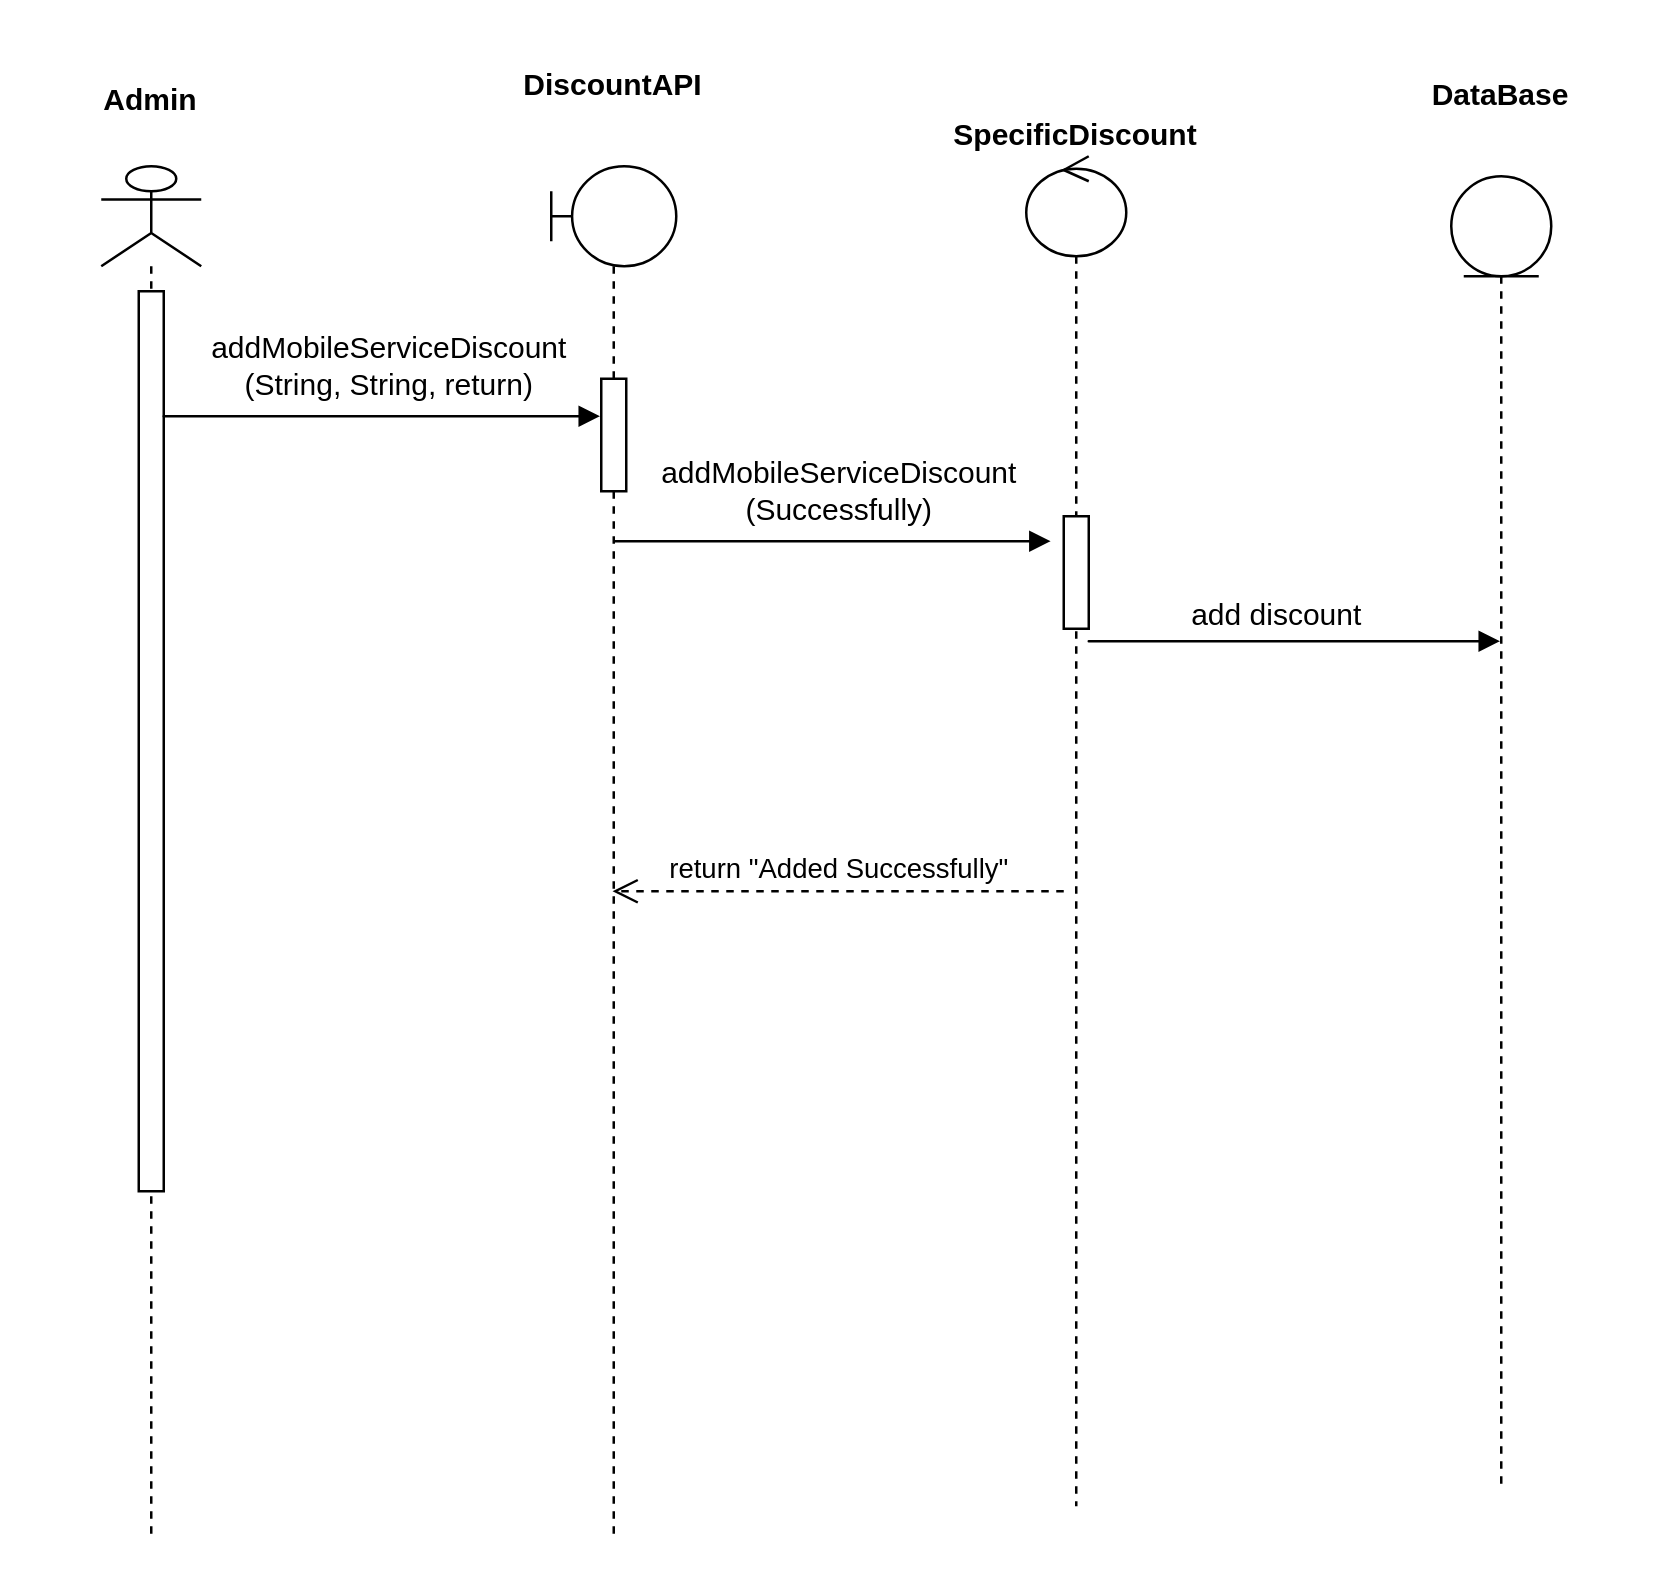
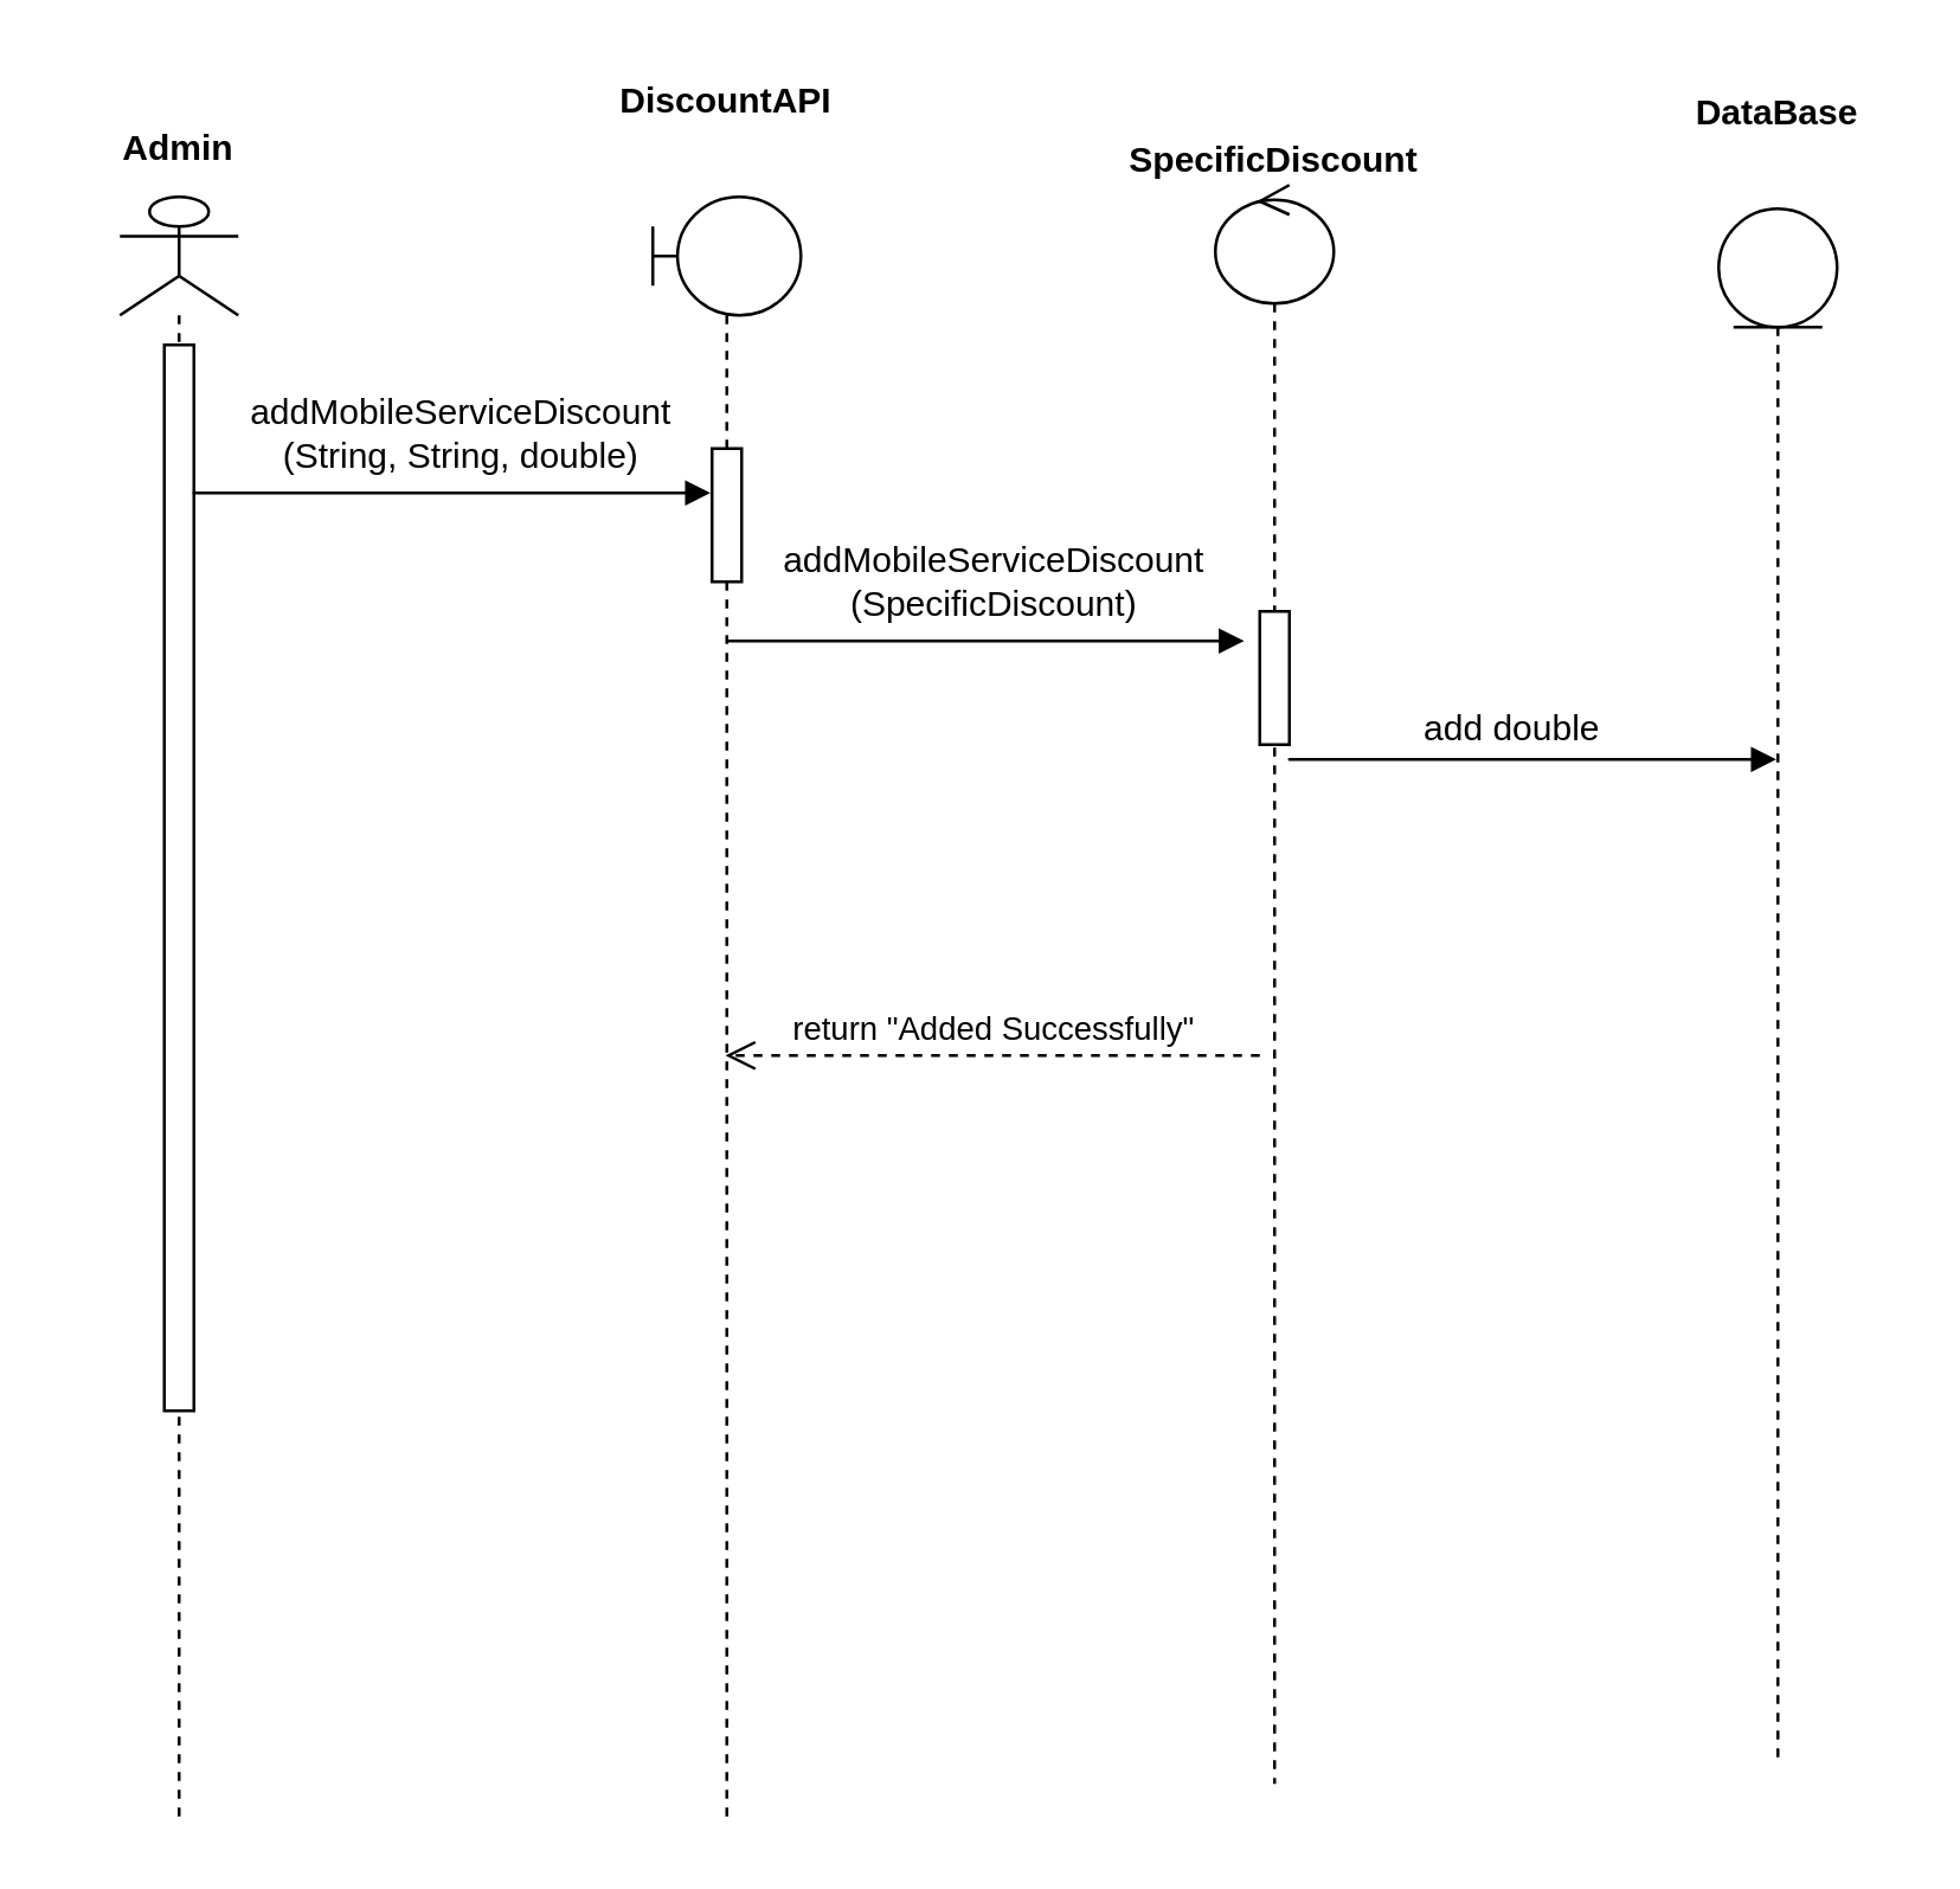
  <mxCell id="0" />
  <mxCell id="1" parent="0" />
  <mxCell id="2" value="" style="shape=umlLifeline;participant=umlActor;perimeter=lifelinePerimeter;whiteSpace=wrap;html=1;container=1;collapsible=0;recursiveResize=0;verticalAlign=top;spacingTop=36;outlineConnect=0;" parent="1" vertex="1"><mxGeometry x="40" y="66" width="40" height="550" as="geometry" /></mxCell>
  <mxCell id="3" value="" style="html=1;points=[];perimeter=orthogonalPerimeter;" parent="2" vertex="1"><mxGeometry x="15" y="50" width="10" height="360" as="geometry" /></mxCell>
- <mxCell id="4" value="Admin" style="text;align=center;fontStyle=1;verticalAlign=middle;spacingLeft=3;spacingRight=3;strokeColor=none;rotatable=0;points=[[0,0.5],[1,0.5]];portConstraint=eastwest;" parent="1" vertex="1"><mxGeometry x="20" y="26" width="80" height="26" as="geometry" /></mxCell>
+ <mxCell id="4" value="Admin" style="text;align=center;fontStyle=1;verticalAlign=middle;spacingLeft=3;spacingRight=3;strokeColor=none;rotatable=0;points=[[0,0.5],[1,0.5]];portConstraint=eastwest;" parent="1" vertex="1"><mxGeometry x="20" y="36" width="80" height="26" as="geometry" /></mxCell>
  <mxCell id="5" value="" style="shape=umlLifeline;participant=umlBoundary;perimeter=lifelinePerimeter;whiteSpace=wrap;html=1;container=1;collapsible=0;recursiveResize=0;verticalAlign=top;spacingTop=36;outlineConnect=0;" parent="1" vertex="1"><mxGeometry x="220" y="66" width="50" height="550" as="geometry" /></mxCell>
  <mxCell id="6" value="" style="html=1;points=[];perimeter=orthogonalPerimeter;" parent="5" vertex="1"><mxGeometry x="20" y="85" width="10" height="45" as="geometry" /></mxCell>
  <mxCell id="7" value="DiscountAPI" style="text;align=center;fontStyle=1;verticalAlign=middle;spacingLeft=3;spacingRight=3;strokeColor=none;rotatable=0;points=[[0,0.5],[1,0.5]];portConstraint=eastwest;" parent="1" vertex="1"><mxGeometry x="205" y="20" width="80" height="26" as="geometry" /></mxCell>
  <mxCell id="8" value="" style="shape=umlLifeline;participant=umlControl;perimeter=lifelinePerimeter;whiteSpace=wrap;html=1;container=1;collapsible=0;recursiveResize=0;verticalAlign=top;spacingTop=36;outlineConnect=0;" parent="1" vertex="1"><mxGeometry x="410" y="62" width="40" height="540" as="geometry" /></mxCell>
  <mxCell id="9" value="" style="html=1;points=[];perimeter=orthogonalPerimeter;" parent="8" vertex="1"><mxGeometry x="15" y="144" width="10" height="45" as="geometry" /></mxCell>
  <mxCell id="10" value="return &quot;Added Successfully&quot;" style="html=1;verticalAlign=bottom;endArrow=open;dashed=1;endSize=8;rounded=0;" parent="8" target="5" edge="1"><mxGeometry relative="1" as="geometry"><mxPoint x="15" y="294" as="sourcePoint" /><mxPoint x="-65" y="294" as="targetPoint" /></mxGeometry></mxCell>
  <mxCell id="11" value="SpecificDiscount" style="text;align=center;fontStyle=1;verticalAlign=middle;spacingLeft=3;spacingRight=3;strokeColor=none;rotatable=0;points=[[0,0.5],[1,0.5]];portConstraint=eastwest;" parent="1" vertex="1"><mxGeometry x="390" y="40" width="80" height="26" as="geometry" /></mxCell>
  <mxCell id="12" value="" style="shape=umlLifeline;participant=umlEntity;perimeter=lifelinePerimeter;whiteSpace=wrap;html=1;container=1;collapsible=0;recursiveResize=0;verticalAlign=top;spacingTop=36;outlineConnect=0;" parent="1" vertex="1"><mxGeometry x="580" y="70" width="40" height="524" as="geometry" /></mxCell>
  <mxCell id="13" value="DataBase" style="text;align=center;fontStyle=1;verticalAlign=middle;spacingLeft=3;spacingRight=3;strokeColor=none;rotatable=0;points=[[0,0.5],[1,0.5]];portConstraint=eastwest;" parent="1" vertex="1"><mxGeometry x="560" y="24" width="80" height="26" as="geometry" /></mxCell>
  <mxCell id="14" value="" style="verticalAlign=bottom;endArrow=block;shadow=0;strokeWidth=1;" parent="1" edge="1"><mxGeometry relative="1" as="geometry"><mxPoint x="170" y="166" as="sourcePoint" /><mxPoint x="239.5" y="166" as="targetPoint" /><Array as="points"><mxPoint x="60" y="166" /></Array></mxGeometry></mxCell>
  <mxCell id="15" value="" style="verticalAlign=bottom;endArrow=block;shadow=0;strokeWidth=1;" parent="1" edge="1"><mxGeometry relative="1" as="geometry"><mxPoint x="350.25" y="216" as="sourcePoint" /><mxPoint x="419.75" y="216" as="targetPoint" /><Array as="points"><mxPoint x="240.25" y="216" /><mxPoint x="340.25" y="216" /></Array></mxGeometry></mxCell>
  <mxCell id="16" value="" style="verticalAlign=bottom;endArrow=block;shadow=0;strokeWidth=1;" parent="1" target="12" edge="1"><mxGeometry relative="1" as="geometry"><mxPoint x="510" y="256" as="sourcePoint" /><mxPoint x="579.5" y="256" as="targetPoint" /><Array as="points"><mxPoint x="430" y="256" /></Array></mxGeometry></mxCell>
- <mxCell id="17" value="addMobileServiceDiscount&lt;br&gt;(String, String, return)" style="text;html=1;align=center;verticalAlign=middle;resizable=0;points=[];autosize=1;strokeColor=none;fillColor=none;" parent="1" vertex="1"><mxGeometry x="70" y="126" width="170" height="40" as="geometry" /></mxCell>
- <mxCell id="18" value="addMobileServiceDiscount&lt;br&gt;(Successfully)" style="text;html=1;align=center;verticalAlign=middle;resizable=0;points=[];autosize=1;strokeColor=none;fillColor=none;" parent="1" vertex="1"><mxGeometry x="250" y="176" width="170" height="40" as="geometry" /></mxCell>
- <mxCell id="19" value="add discount" style="text;html=1;align=center;verticalAlign=middle;resizable=0;points=[];autosize=1;strokeColor=none;fillColor=none;" parent="1" vertex="1"><mxGeometry x="465" y="231" width="90" height="30" as="geometry" /></mxCell>
+ <mxCell id="17" value="addMobileServiceDiscount&lt;br&gt;(String, String, double)" style="text;html=1;align=center;verticalAlign=middle;resizable=0;points=[];autosize=1;strokeColor=none;fillColor=none;" parent="1" vertex="1"><mxGeometry x="70" y="126" width="170" height="40" as="geometry" /></mxCell>
+ <mxCell id="18" value="addMobileServiceDiscount&lt;br&gt;(SpecificDiscount)" style="text;html=1;align=center;verticalAlign=middle;resizable=0;points=[];autosize=1;strokeColor=none;fillColor=none;" parent="1" vertex="1"><mxGeometry x="250" y="176" width="170" height="40" as="geometry" /></mxCell>
+ <mxCell id="19" value="add double" style="text;html=1;align=center;verticalAlign=middle;resizable=0;points=[];autosize=1;strokeColor=none;fillColor=none;" parent="1" vertex="1"><mxGeometry x="465" y="231" width="90" height="30" as="geometry" /></mxCell>
